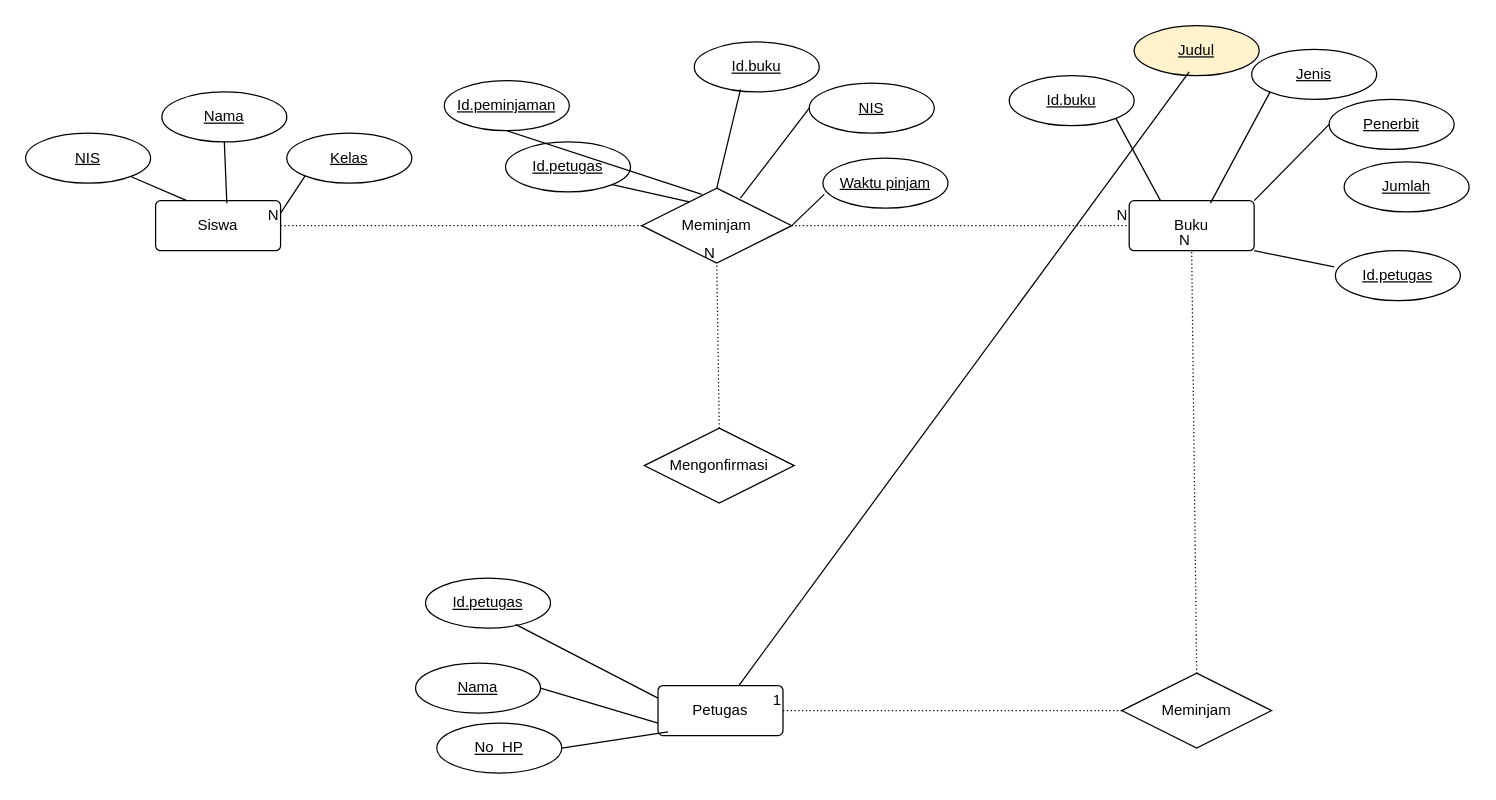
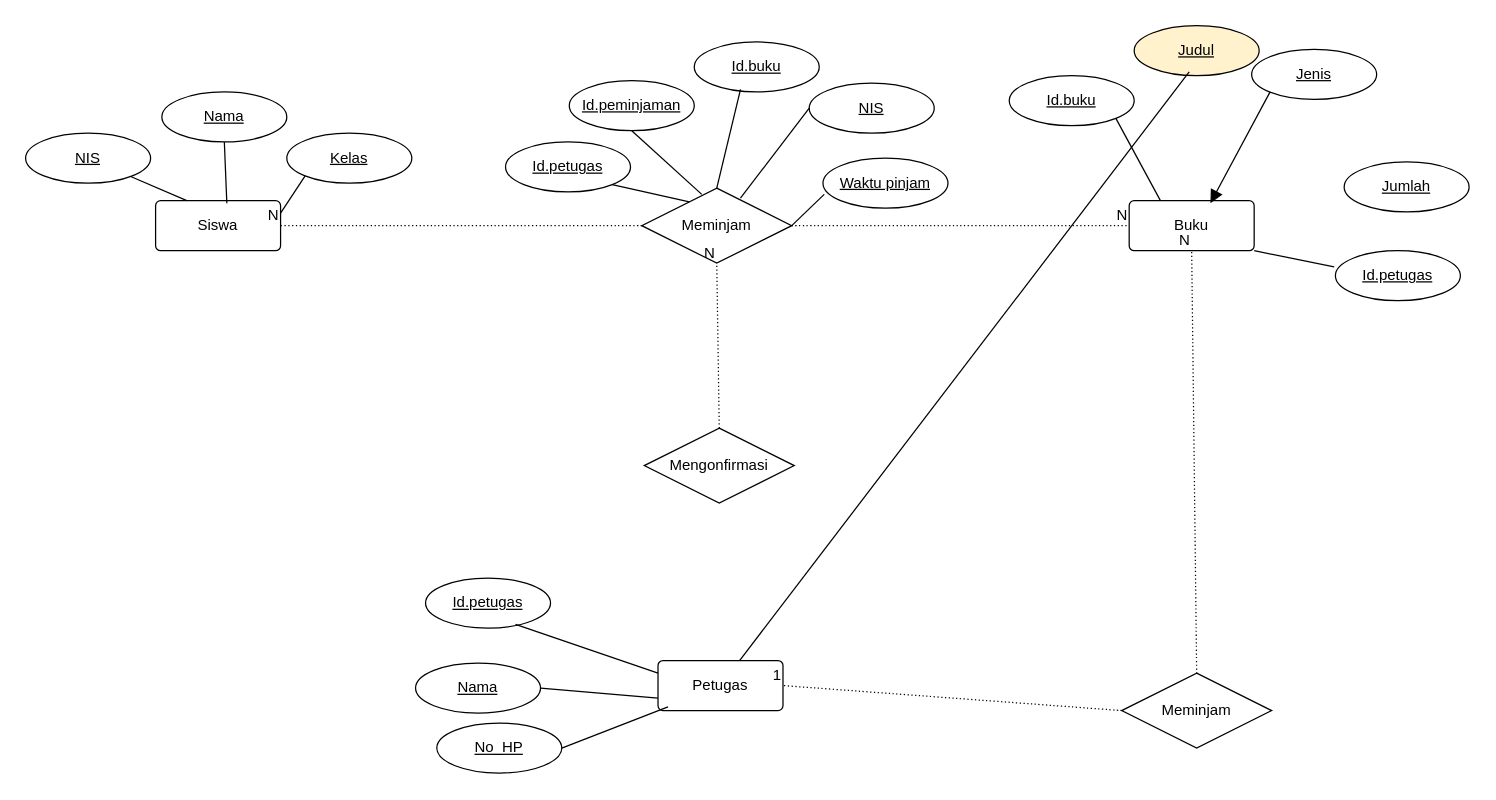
  <mxCell id="0" />
  <mxCell id="1" parent="0" />
  <mxCell id="2" value="Meminjam" style="shape=rhombus;perimeter=rhombusPerimeter;whiteSpace=wrap;html=1;align=center;" vertex="1" parent="1"><mxGeometry x="513" y="150" width="120" height="60" as="geometry" /></mxCell>
  <mxCell id="3" value="Siswa" style="rounded=1;arcSize=10;whiteSpace=wrap;html=1;align=center;" vertex="1" parent="1"><mxGeometry x="124" y="160" width="100" height="40" as="geometry" /></mxCell>
  <mxCell id="4" value="Buku" style="rounded=1;arcSize=10;whiteSpace=wrap;html=1;align=center;" vertex="1" parent="1"><mxGeometry x="903" y="160" width="100" height="40" as="geometry" /></mxCell>
- <mxCell id="5" value="Petugas" style="rounded=1;arcSize=10;whiteSpace=wrap;html=1;align=center;" vertex="1" parent="1"><mxGeometry x="526" y="548" width="100" height="40" as="geometry" /></mxCell>
+ <mxCell id="5" value="Petugas" style="rounded=1;arcSize=10;whiteSpace=wrap;html=1;align=center;" vertex="1" parent="1"><mxGeometry x="526" y="528" width="100" height="40" as="geometry" /></mxCell>
  <mxCell id="6" value="Meminjam" style="shape=rhombus;perimeter=rhombusPerimeter;whiteSpace=wrap;html=1;align=center;" vertex="1" parent="1"><mxGeometry x="897" y="538" width="120" height="60" as="geometry" /></mxCell>
  <mxCell id="7" value="Nama" style="ellipse;whiteSpace=wrap;html=1;align=center;fontStyle=4;" vertex="1" parent="1"><mxGeometry x="129" y="73" width="100" height="40" as="geometry" /></mxCell>
  <mxCell id="8" value="Kelas" style="ellipse;whiteSpace=wrap;html=1;align=center;fontStyle=4;" vertex="1" parent="1"><mxGeometry x="229" y="106" width="100" height="40" as="geometry" /></mxCell>
  <mxCell id="9" value="NIS" style="ellipse;whiteSpace=wrap;html=1;align=center;fontStyle=4;" vertex="1" parent="1"><mxGeometry x="20" y="106" width="100" height="40" as="geometry" /></mxCell>
  <mxCell id="10" value="Waktu pinjam" style="ellipse;whiteSpace=wrap;html=1;align=center;fontStyle=4;" vertex="1" parent="1"><mxGeometry x="658" y="126" width="100" height="40" as="geometry" /></mxCell>
  <mxCell id="11" value="NIS" style="ellipse;whiteSpace=wrap;html=1;align=center;fontStyle=4;" vertex="1" parent="1"><mxGeometry x="647" y="66" width="100" height="40" as="geometry" /></mxCell>
  <mxCell id="12" value="Id.petugas" style="ellipse;whiteSpace=wrap;html=1;align=center;fontStyle=4;" vertex="1" parent="1"><mxGeometry x="404" y="113" width="100" height="40" as="geometry" /></mxCell>
- <mxCell id="13" value="Id.peminjaman" style="ellipse;whiteSpace=wrap;html=1;align=center;fontStyle=4;" vertex="1" parent="1"><mxGeometry x="355" y="64" width="100" height="40" as="geometry" /></mxCell>
+ <mxCell id="13" value="Id.peminjaman" style="ellipse;whiteSpace=wrap;html=1;align=center;fontStyle=4;" vertex="1" parent="1"><mxGeometry x="455" y="64" width="100" height="40" as="geometry" /></mxCell>
  <mxCell id="14" value="Id.buku" style="ellipse;whiteSpace=wrap;html=1;align=center;fontStyle=4;" vertex="1" parent="1"><mxGeometry x="555" y="33" width="100" height="40" as="geometry" /></mxCell>
  <mxCell id="15" value="Id.buku" style="ellipse;whiteSpace=wrap;html=1;align=center;fontStyle=4;" vertex="1" parent="1"><mxGeometry x="807" y="60" width="100" height="40" as="geometry" /></mxCell>
  <mxCell id="16" value="Judul" style="ellipse;whiteSpace=wrap;html=1;align=center;fontStyle=4;fillColor=#fff2cc;" vertex="1" parent="1"><mxGeometry x="907" y="20" width="100" height="40" as="geometry" /></mxCell>
  <mxCell id="17" value="Jenis" style="ellipse;whiteSpace=wrap;html=1;align=center;fontStyle=4;" vertex="1" parent="1"><mxGeometry x="1001" y="39" width="100" height="40" as="geometry" /></mxCell>
- <mxCell id="18" value="Penerbit" style="ellipse;whiteSpace=wrap;html=1;align=center;fontStyle=4;" vertex="1" parent="1"><mxGeometry x="1063" y="79" width="100" height="40" as="geometry" /></mxCell>
  <mxCell id="19" value="Jumlah" style="ellipse;whiteSpace=wrap;html=1;align=center;fontStyle=4;" vertex="1" parent="1"><mxGeometry x="1075" y="129" width="100" height="40" as="geometry" /></mxCell>
  <mxCell id="20" value="Id.petugas" style="ellipse;whiteSpace=wrap;html=1;align=center;fontStyle=4;" vertex="1" parent="1"><mxGeometry x="1068" y="200" width="100" height="40" as="geometry" /></mxCell>
  <mxCell id="21" value="No_HP" style="ellipse;whiteSpace=wrap;html=1;align=center;fontStyle=4;" vertex="1" parent="1"><mxGeometry x="349" y="578" width="100" height="40" as="geometry" /></mxCell>
  <mxCell id="22" value="Id.petugas" style="ellipse;whiteSpace=wrap;html=1;align=center;fontStyle=4;" vertex="1" parent="1"><mxGeometry x="340" y="462" width="100" height="40" as="geometry" /></mxCell>
  <mxCell id="23" value="Nama" style="ellipse;whiteSpace=wrap;html=1;align=center;fontStyle=4;" vertex="1" parent="1"><mxGeometry x="332" y="530" width="100" height="40" as="geometry" /></mxCell>
  <mxCell id="24" value="" style="endArrow=none;html=1;rounded=0;dashed=1;dashPattern=1 2;fontSize=12;startSize=8;endSize=8;curved=1;entryX=0;entryY=0.5;entryDx=0;entryDy=0;exitX=1;exitY=0.5;exitDx=0;exitDy=0;" edge="1" parent="1" source="2" target="4"><mxGeometry relative="1" as="geometry"><mxPoint x="701" y="382" as="sourcePoint" /><mxPoint x="861" y="382" as="targetPoint" /></mxGeometry></mxCell>
  <mxCell id="25" value="N" style="resizable=0;html=1;whiteSpace=wrap;align=right;verticalAlign=bottom;" connectable="0" vertex="1" parent="24"><mxGeometry x="1" relative="1" as="geometry" /></mxCell>
  <mxCell id="26" value="" style="endArrow=none;html=1;rounded=0;fontSize=12;startSize=8;endSize=8;curved=1;entryX=0;entryY=0.75;entryDx=0;entryDy=0;exitX=1;exitY=0.5;exitDx=0;exitDy=0;" edge="1" parent="1" source="23" target="5"><mxGeometry relative="1" as="geometry"><mxPoint x="503" y="431" as="sourcePoint" /><mxPoint x="532" y="457" as="targetPoint" /></mxGeometry></mxCell>
  <mxCell id="27" value="" style="endArrow=none;html=1;rounded=0;fontSize=12;startSize=8;endSize=8;curved=1;exitX=0.72;exitY=0.925;exitDx=0;exitDy=0;exitPerimeter=0;entryX=0;entryY=0.25;entryDx=0;entryDy=0;" edge="1" parent="1" source="22" target="5"><mxGeometry relative="1" as="geometry"><mxPoint x="538" y="402" as="sourcePoint" /><mxPoint x="576" y="453" as="targetPoint" /></mxGeometry></mxCell>
  <mxCell id="28" value="" style="endArrow=none;html=1;rounded=0;fontSize=12;startSize=8;endSize=8;curved=1;exitX=1;exitY=0.5;exitDx=0;exitDy=0;entryX=0.08;entryY=0.925;entryDx=0;entryDy=0;entryPerimeter=0;" edge="1" parent="1" source="21" target="5"><mxGeometry relative="1" as="geometry"><mxPoint x="539" y="543" as="sourcePoint" /><mxPoint x="524" y="561" as="targetPoint" /></mxGeometry></mxCell>
  <mxCell id="29" value="" style="endArrow=none;html=1;rounded=0;fontSize=12;startSize=8;endSize=8;curved=1;exitX=0.01;exitY=0.725;exitDx=0;exitDy=0;exitPerimeter=0;entryX=1;entryY=0.5;entryDx=0;entryDy=0;" edge="1" parent="1" source="10" target="2"><mxGeometry relative="1" as="geometry"><mxPoint x="653" y="215" as="sourcePoint" /><mxPoint x="813" y="215" as="targetPoint" /><Array as="points" /></mxGeometry></mxCell>
  <mxCell id="30" value="" style="endArrow=none;html=1;rounded=0;fontSize=12;startSize=8;endSize=8;curved=1;exitX=0.5;exitY=1;exitDx=0;exitDy=0;entryX=0.4;entryY=0.083;entryDx=0;entryDy=0;entryPerimeter=0;" edge="1" parent="1" source="13" target="2"><mxGeometry relative="1" as="geometry"><mxPoint x="810" y="248" as="sourcePoint" /><mxPoint x="551" y="160" as="targetPoint" /></mxGeometry></mxCell>
  <mxCell id="31" value="" style="endArrow=none;html=1;rounded=0;fontSize=12;startSize=8;endSize=8;curved=1;exitX=0.37;exitY=0.95;exitDx=0;exitDy=0;exitPerimeter=0;entryX=0.5;entryY=0;entryDx=0;entryDy=0;" edge="1" parent="1" source="14" target="2"><mxGeometry relative="1" as="geometry"><mxPoint x="653" y="215" as="sourcePoint" /><mxPoint x="813" y="215" as="targetPoint" /></mxGeometry></mxCell>
  <mxCell id="32" value="" style="endArrow=none;html=1;rounded=0;fontSize=12;startSize=8;endSize=8;curved=1;entryX=0.658;entryY=0.133;entryDx=0;entryDy=0;entryPerimeter=0;exitX=0;exitY=0.5;exitDx=0;exitDy=0;" edge="1" parent="1" source="11" target="2"><mxGeometry relative="1" as="geometry"><mxPoint x="649" y="89" as="sourcePoint" /><mxPoint x="813" y="215" as="targetPoint" /></mxGeometry></mxCell>
  <mxCell id="33" value="" style="endArrow=none;html=1;rounded=0;fontSize=12;startSize=8;endSize=8;curved=1;exitX=1;exitY=1;exitDx=0;exitDy=0;entryX=0.317;entryY=0.183;entryDx=0;entryDy=0;entryPerimeter=0;" edge="1" parent="1" source="12" target="2"><mxGeometry relative="1" as="geometry"><mxPoint x="494" y="36" as="sourcePoint" /><mxPoint x="654" y="36" as="targetPoint" /></mxGeometry></mxCell>
  <mxCell id="34" value="" style="endArrow=none;html=1;rounded=0;fontSize=12;startSize=8;endSize=8;curved=1;exitX=1;exitY=1;exitDx=0;exitDy=0;entryX=0.25;entryY=0;entryDx=0;entryDy=0;" edge="1" parent="1" source="15" target="4"><mxGeometry relative="1" as="geometry"><mxPoint x="890" y="202" as="sourcePoint" /><mxPoint x="1050" y="202" as="targetPoint" /></mxGeometry></mxCell>
  <mxCell id="35" value="" style="endArrow=none;html=1;rounded=0;fontSize=12;startSize=8;endSize=8;curved=1;exitX=0.44;exitY=0.925;exitDx=0;exitDy=0;exitPerimeter=0;" edge="1" parent="1" source="16" target="5"><mxGeometry relative="1" as="geometry"><mxPoint x="951" y="60" as="sourcePoint" /><mxPoint x="987" y="126" as="targetPoint" /></mxGeometry></mxCell>
- <mxCell id="36" value="" style="endArrow=none;html=1;rounded=0;fontSize=12;startSize=8;endSize=8;curved=1;exitX=0;exitY=1;exitDx=0;exitDy=0;entryX=0.65;entryY=0.05;entryDx=0;entryDy=0;entryPerimeter=0;" edge="1" parent="1" source="17" target="4"><mxGeometry relative="1" as="geometry"><mxPoint x="961" y="67" as="sourcePoint" /><mxPoint x="952" y="174" as="targetPoint" /></mxGeometry></mxCell>
- <mxCell id="37" value="" style="endArrow=none;html=1;rounded=0;fontSize=12;startSize=8;endSize=8;curved=1;exitX=0;exitY=0.5;exitDx=0;exitDy=0;entryX=1;entryY=0;entryDx=0;entryDy=0;" edge="1" parent="1" source="18" target="4"><mxGeometry relative="1" as="geometry"><mxPoint x="1026" y="83" as="sourcePoint" /><mxPoint x="978" y="172" as="targetPoint" /></mxGeometry></mxCell>
+ <mxCell id="36" value="" style="endArrow=block;html=1;rounded=0;fontSize=12;startSize=8;endSize=8;curved=1;exitX=0;exitY=1;exitDx=0;exitDy=0;entryX=0.65;entryY=0.05;entryDx=0;entryDy=0;entryPerimeter=0;" edge="1" parent="1" source="17" target="4"><mxGeometry relative="1" as="geometry"><mxPoint x="961" y="67" as="sourcePoint" /><mxPoint x="952" y="174" as="targetPoint" /></mxGeometry></mxCell>
  <mxCell id="38" value="" style="endArrow=none;html=1;rounded=0;fontSize=12;startSize=8;endSize=8;curved=1;exitX=-0.01;exitY=0.325;exitDx=0;exitDy=0;entryX=1;entryY=1;entryDx=0;entryDy=0;exitPerimeter=0;" edge="1" parent="1" source="20" target="4"><mxGeometry relative="1" as="geometry"><mxPoint x="1085" y="159" as="sourcePoint" /><mxPoint x="1013" y="180" as="targetPoint" /></mxGeometry></mxCell>
  <mxCell id="39" value="" style="endArrow=none;html=1;rounded=0;fontSize=12;startSize=8;endSize=8;curved=1;entryX=0.25;entryY=0;entryDx=0;entryDy=0;" edge="1" parent="1" source="9" target="3"><mxGeometry relative="1" as="geometry"><mxPoint x="499" y="157" as="sourcePoint" /><mxPoint x="561" y="171" as="targetPoint" /></mxGeometry></mxCell>
  <mxCell id="40" value="" style="endArrow=none;html=1;rounded=0;fontSize=12;startSize=8;endSize=8;curved=1;entryX=0.57;entryY=0.05;entryDx=0;entryDy=0;exitX=0.5;exitY=1;exitDx=0;exitDy=0;entryPerimeter=0;" edge="1" parent="1" source="7" target="3"><mxGeometry relative="1" as="geometry"><mxPoint x="114" y="151" as="sourcePoint" /><mxPoint x="159" y="170" as="targetPoint" /></mxGeometry></mxCell>
  <mxCell id="41" value="" style="endArrow=none;html=1;rounded=0;fontSize=12;startSize=8;endSize=8;curved=1;entryX=1;entryY=0.25;entryDx=0;entryDy=0;exitX=0;exitY=1;exitDx=0;exitDy=0;" edge="1" parent="1" source="8" target="3"><mxGeometry relative="1" as="geometry"><mxPoint x="189" y="123" as="sourcePoint" /><mxPoint x="191" y="172" as="targetPoint" /></mxGeometry></mxCell>
  <mxCell id="42" value="" style="endArrow=none;html=1;rounded=0;dashed=1;dashPattern=1 2;fontSize=12;startSize=8;endSize=8;curved=1;exitX=0;exitY=0.5;exitDx=0;exitDy=0;entryX=1;entryY=0.5;entryDx=0;entryDy=0;" edge="1" parent="1" source="6" target="5"><mxGeometry relative="1" as="geometry"><mxPoint x="658" y="449" as="sourcePoint" /><mxPoint x="794" y="375" as="targetPoint" /></mxGeometry></mxCell>
  <mxCell id="43" value="1" style="resizable=0;html=1;whiteSpace=wrap;align=right;verticalAlign=bottom;" connectable="0" vertex="1" parent="42"><mxGeometry x="1" relative="1" as="geometry" /></mxCell>
  <mxCell id="44" value="" style="endArrow=none;html=1;rounded=0;dashed=1;dashPattern=1 2;fontSize=12;startSize=8;endSize=8;curved=1;entryX=0.5;entryY=1;entryDx=0;entryDy=0;exitX=0.5;exitY=0;exitDx=0;exitDy=0;" edge="1" parent="1" source="6" target="4"><mxGeometry relative="1" as="geometry"><mxPoint x="960" y="494" as="sourcePoint" /><mxPoint x="1043" y="374" as="targetPoint" /></mxGeometry></mxCell>
  <mxCell id="45" value="N" style="resizable=0;html=1;whiteSpace=wrap;align=right;verticalAlign=bottom;" connectable="0" vertex="1" parent="44"><mxGeometry x="1" relative="1" as="geometry" /></mxCell>
  <mxCell id="46" value="Mengonfirmasi" style="shape=rhombus;perimeter=rhombusPerimeter;whiteSpace=wrap;html=1;align=center;" vertex="1" parent="1"><mxGeometry x="515" y="342" width="120" height="60" as="geometry" /></mxCell>
  <mxCell id="47" value="" style="endArrow=none;html=1;rounded=0;dashed=1;dashPattern=1 2;fontSize=12;startSize=8;endSize=8;curved=1;entryX=0.5;entryY=1;entryDx=0;entryDy=0;exitX=0.5;exitY=0;exitDx=0;exitDy=0;" edge="1" parent="1" source="46" target="2"><mxGeometry relative="1" as="geometry"><mxPoint x="297" y="385" as="sourcePoint" /><mxPoint x="457" y="385" as="targetPoint" /></mxGeometry></mxCell>
  <mxCell id="48" value="N" style="resizable=0;html=1;whiteSpace=wrap;align=right;verticalAlign=bottom;" connectable="0" vertex="1" parent="47"><mxGeometry x="1" relative="1" as="geometry" /></mxCell>
  <mxCell id="49" value="" style="endArrow=none;html=1;rounded=0;dashed=1;dashPattern=1 2;fontSize=12;startSize=8;endSize=8;curved=1;entryX=1;entryY=0.5;entryDx=0;entryDy=0;exitX=0;exitY=0.5;exitDx=0;exitDy=0;" edge="1" parent="1" source="2" target="3"><mxGeometry relative="1" as="geometry"><mxPoint x="316" y="316" as="sourcePoint" /><mxPoint x="476" y="316" as="targetPoint" /></mxGeometry></mxCell>
  <mxCell id="50" value="N" style="resizable=0;html=1;whiteSpace=wrap;align=right;verticalAlign=bottom;" connectable="0" vertex="1" parent="49"><mxGeometry x="1" relative="1" as="geometry" /></mxCell>
